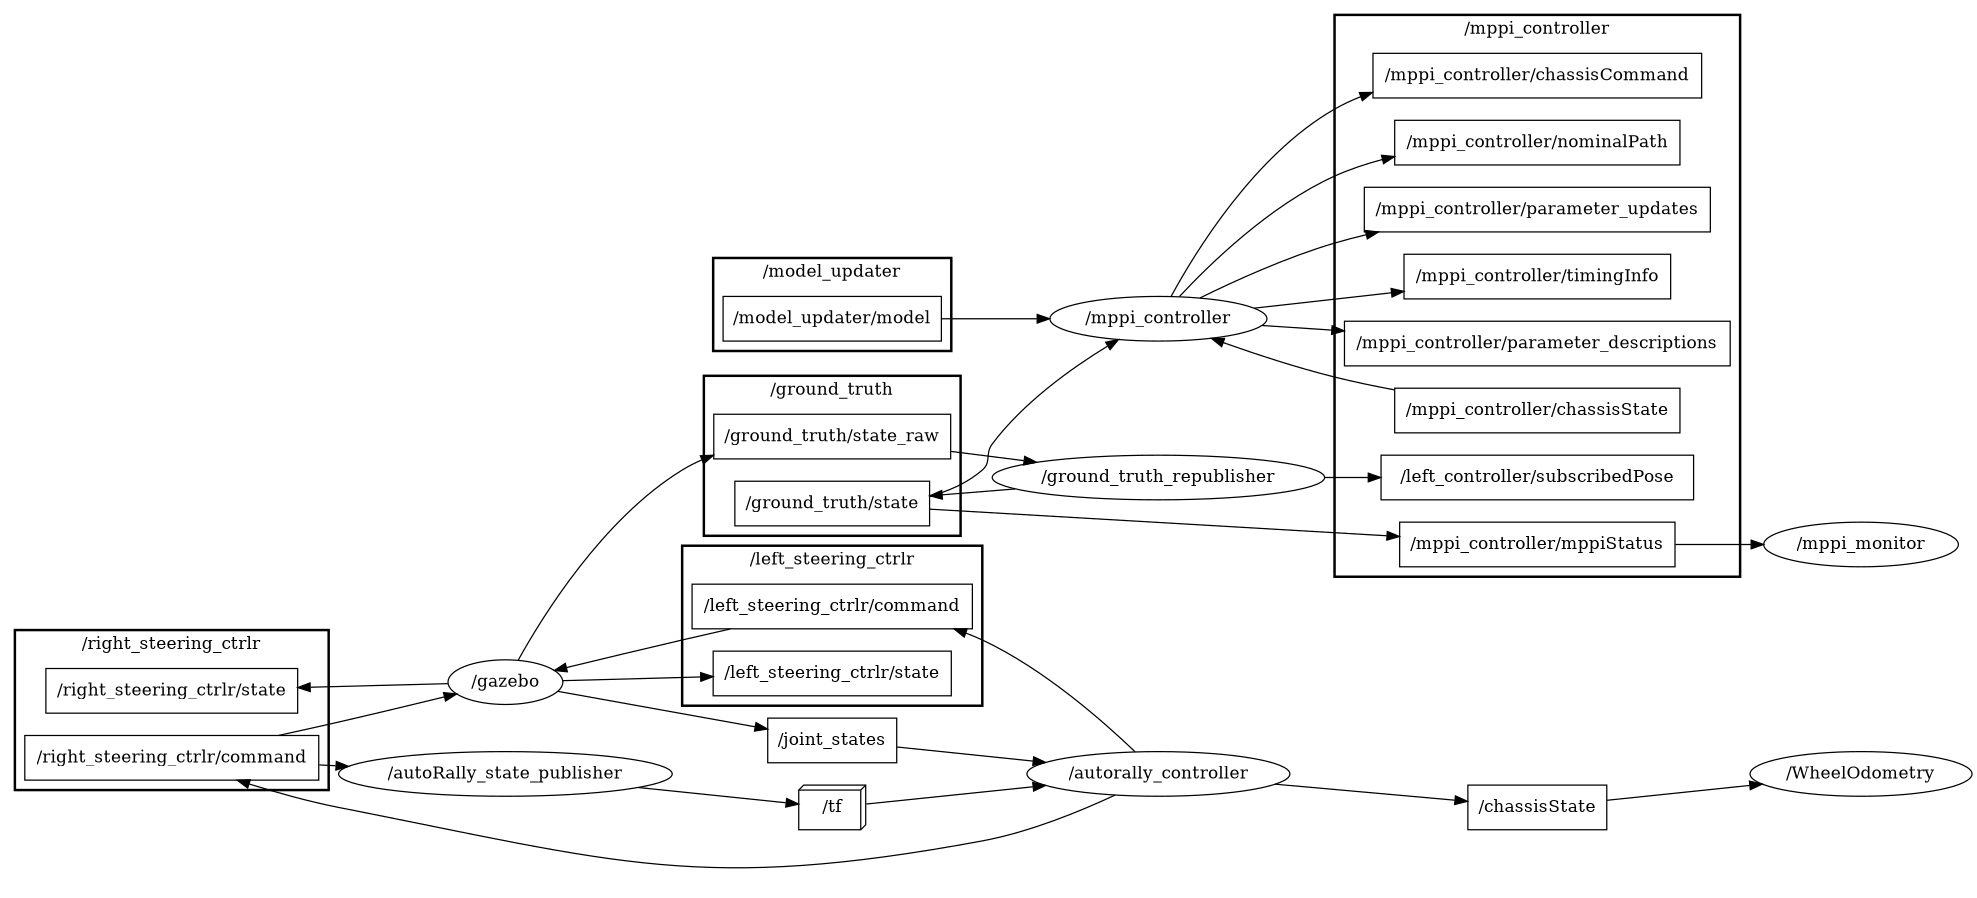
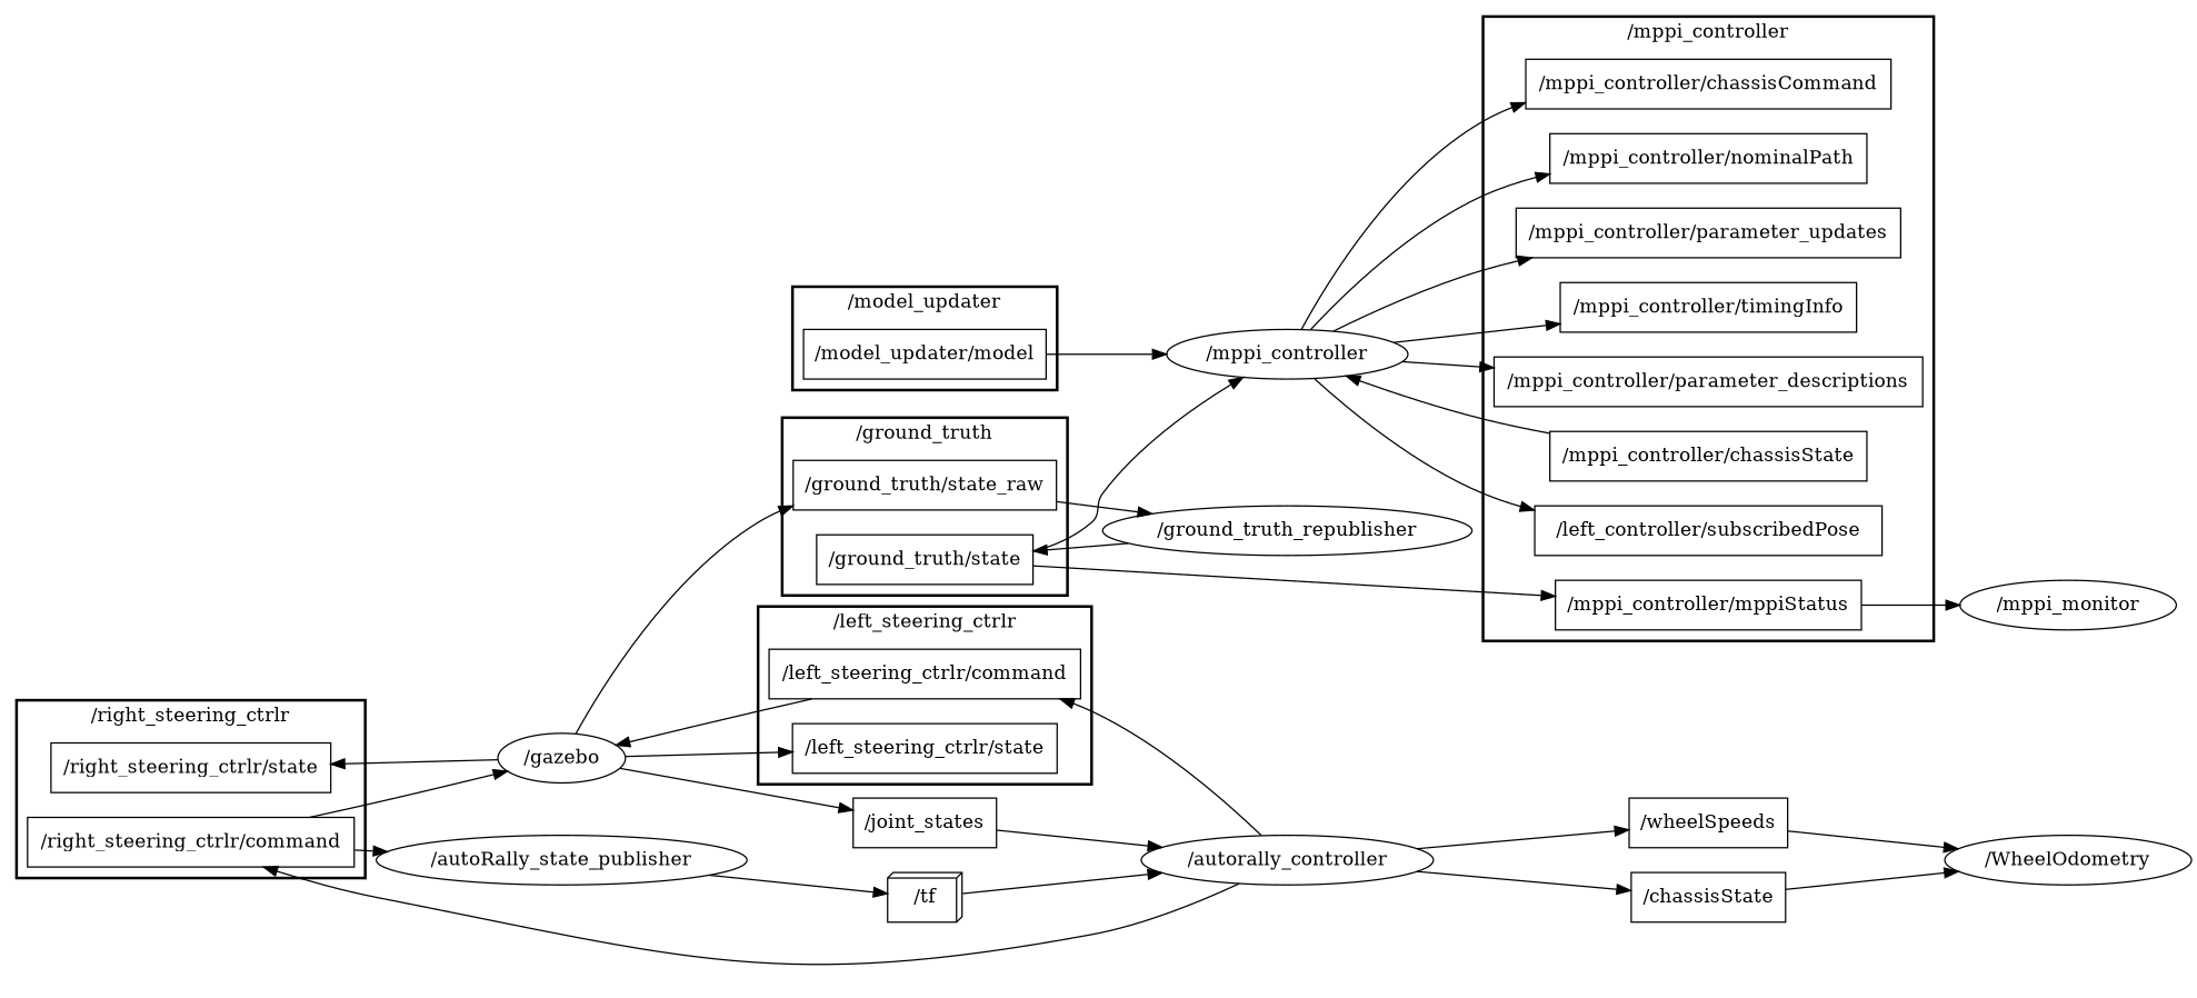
  digraph {
    compound=True
    rank=same
    rankdir=LR
    ranksep=0.2
    node [shape=box]
    edge [penwidth=1]
    n1 [height=0.5 label="/left_steering_ctrlr/command" width=3.1389]
    n2 [height=0.5 label="/left_steering_ctrlr/state" width=2.6667]
    n3 [height=0.5 label="/left_controller/subscribedPose" width=3.5]
    n4 [height=0.5 label="/mppi_controller/parameter_descriptions" width=4.3194]
    n5 [height=0.5 label="/mppi_controller/chassisState" width=3.1944]
    n6 [height=0.5 label="/mppi_controller/chassisCommand" width=3.6806]
    n7 [height=0.5 label="/mppi_controller/mppiStatus" width=3.0833]
    n8 [height=0.5 label="/mppi_controller/nominalPath" width=3.1944]
    n9 [height=0.5 label="/mppi_controller/parameter_updates" width=3.875]
    n10 [height=0.5 label="/mppi_controller/timingInfo" width=2.9861]
    n11 [height=0.5 label="/ground_truth/state_raw" width=2.6528]
    n12 [height=0.5 label="/ground_truth/state" width=2.1806]
    n13 [height=0.5 label="/model_updater/model" width=2.4444]
    n14 [height=0.5 label="/right_steering_ctrlr/command" width=3.2917]
    n15 [height=0.5 label="/right_steering_ctrlr/state" width=2.8194]
    n16 [height=0.5 label="/gazebo" shape=ellipse width=1.2818]
    n17 [height=0.5 label="/mppi_controller" shape=ellipse width=2.4373]
    n18 [height=0.5 label="/mppi_monitor" shape=ellipse width=2.1845]
    n19 [height=0.5 label="/ground_truth_republisher" shape=ellipse width=3.7191]
    n20 [height=0.5 label="/autoRally_state_publisher" shape=ellipse width=3.7372]
    n21 [height=0.5 label="/joint_states" width=1.4444]
    n22 [height=0.5 label="/autorally_controller" shape=ellipse width=2.9428]
+   n23 [height=0.5 label="/wheelSpeeds" width=1.5972]
    n24 [height=0.5 label="/chassisState" width=1.5556]
    n25 [height=0.5 label="/WheelOdometry" shape=ellipse width=2.4914]
    n26 [height=0.5 label="/tf" shape=box3d width=0.75]
    subgraph cluster_1 {
      label="/left_steering_ctrlr"
      style=bold
      n1
      n2
    }
    subgraph cluster_2 {
      label="/mppi_controller"
      style=bold
      n3
      n4
      n5
      n6
      n7
      n8
      n9
      n10
    }
    subgraph cluster_3 {
      label="/ground_truth"
      style=bold
      n11
      n12
    }
    subgraph cluster_4 {
      label="/model_updater"
      style=bold
      n13
    }
    subgraph cluster_5 {
      label="/right_steering_ctrlr"
      style=bold
      n14
      n15
    }
    n1 -> n16
    n5 -> n17
    n7 -> n18
    n11 -> n19
    n12 -> n7
    n12 -> n17
    n13 -> n17
    n14 -> n16
    n14 -> n20
    n16 -> n2
    n16 -> n11
    n16 -> n15
    n16 -> n21
-   n19 -> n3
+   n17 -> n3
    n17 -> n4
    n17 -> n6
    n17 -> n8
    n17 -> n9
    n17 -> n10
    n19 -> n12
    n20 -> n26
    n21 -> n22
    n22 -> n1
    n22 -> n14
+   n22 -> n23
    n22 -> n24
+   n23 -> n25
    n24 -> n25
    n26 -> n22
  }
